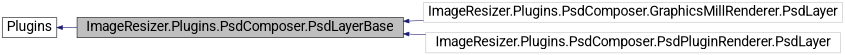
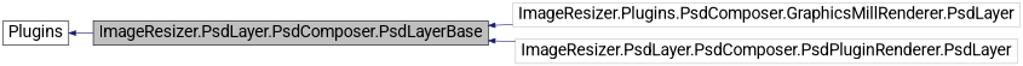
  digraph {
    fontname=Roboto
    rankdir=LR
    node [color=black fillcolor=white fontname=Roboto fontsize=24 shape=record style=filled]
    edge [color=midnightblue dir=back fontname=Roboto fontsize=24 labelfontname=Helvetica labelfontsize=24 style=solid]
-   n1 [fillcolor=grey75 fontcolor=black height=0.2 label="ImageResizer.Plugins.PsdComposer.PsdLayerBase" width=0.4]
+   n1 [fillcolor=grey75 fontcolor=black height=0.2 label="ImageResizer.PsdLayer.PsdComposer.PsdLayerBase" width=0.4]
    n2 [color=grey75 height=0.2 label="ImageResizer.Plugins.PsdComposer.GraphicsMillRenderer.PsdLayer" width=0.4]
-   n3 [color=grey75 height=0.2 label="ImageResizer.Plugins.PsdComposer.PsdPluginRenderer.PsdLayer" width=0.4]
+   n3 [color=grey75 height=0.2 label="ImageResizer.PsdLayer.PsdComposer.PsdPluginRenderer.PsdLayer" width=0.4]
    n4 [height=0.2 label=Plugins width=0.4]
    n1 -> n2
    n1 -> n3
    n4 -> n1
  }
